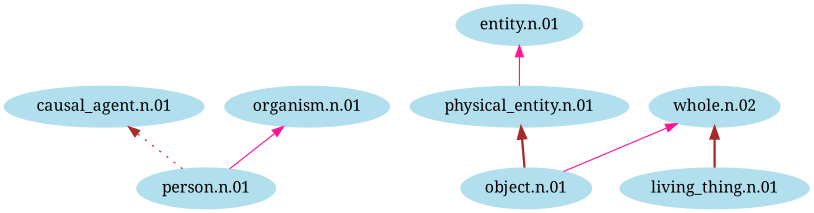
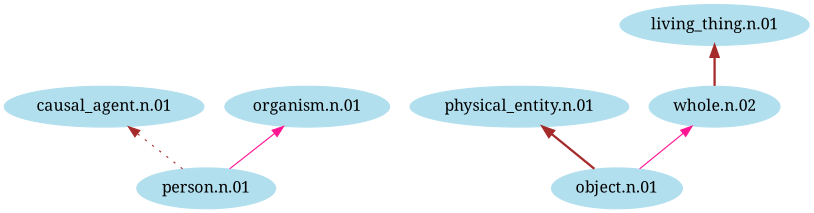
  digraph {
    fontname="Noto Serif"
    rankdir=BT
    node [color=lightblue2 fontname="Noto Serif" style=filled]
    edge [color=brown fontname="Noto Serif" style=solid]
    "person.n.01"
    "causal_agent.n.01"
    "organism.n.01"
    "physical_entity.n.01"
-   "entity.n.01"
    "living_thing.n.01"
    "whole.n.02"
    "object.n.01"
    "person.n.01" -> "causal_agent.n.01" [style=dotted]
    "person.n.01" -> "organism.n.01" [color=deeppink]
-   "physical_entity.n.01" -> "entity.n.01" [color=deeppink]
-   "living_thing.n.01" -> "whole.n.02" [style=bold]
+   "whole.n.02" -> "living_thing.n.01" [style=bold]
    "object.n.01" -> "physical_entity.n.01" [style=bold]
    "object.n.01" -> "whole.n.02" [color=deeppink]
  }
